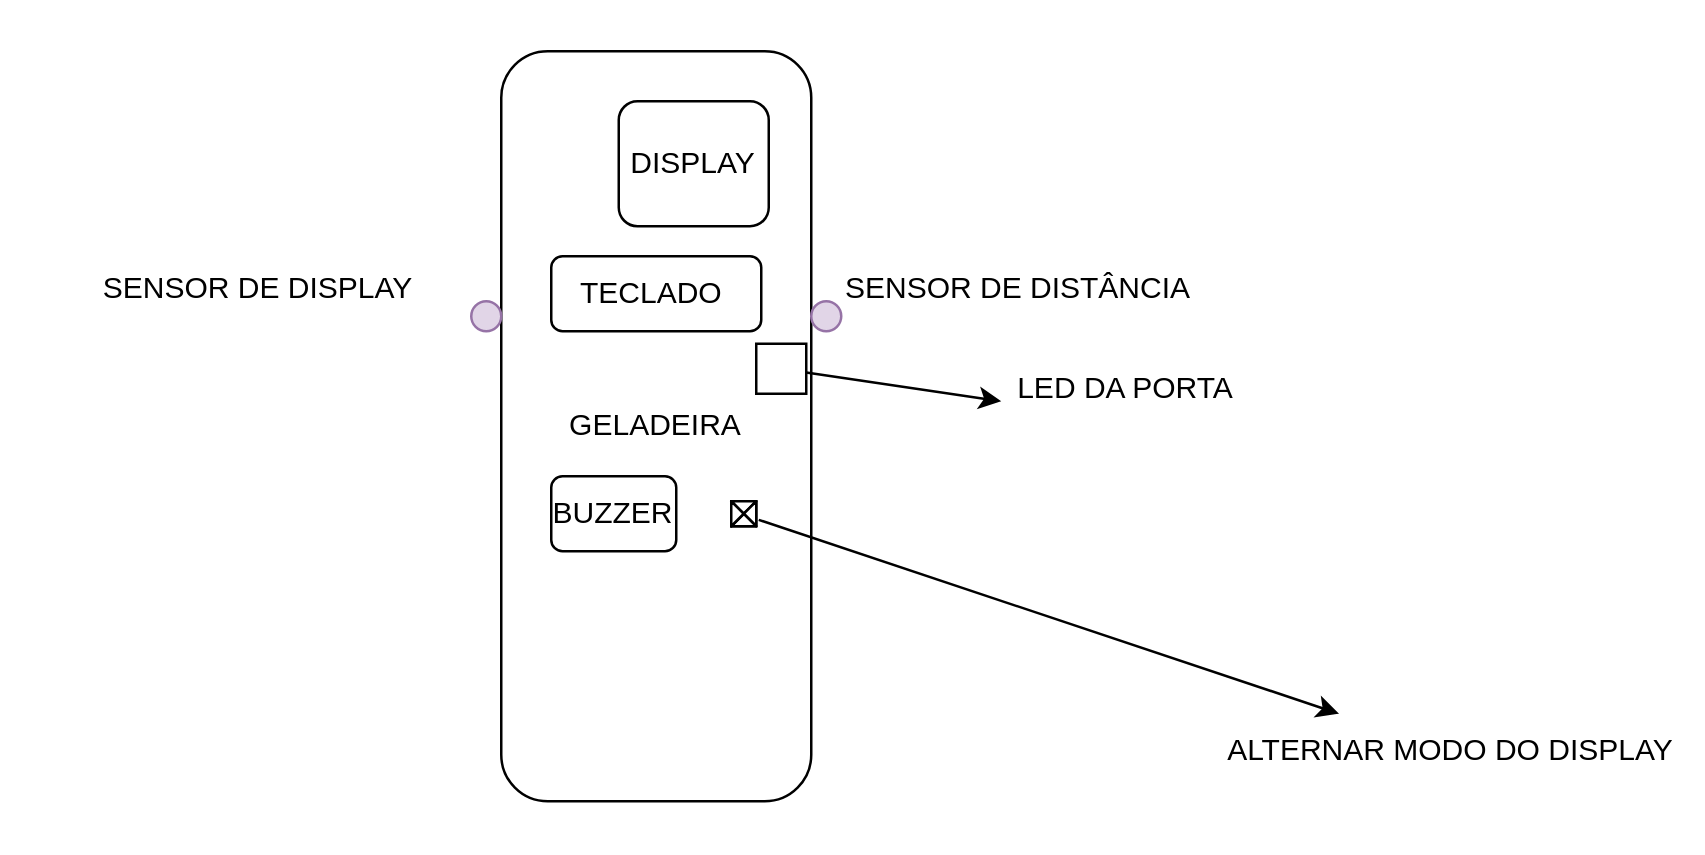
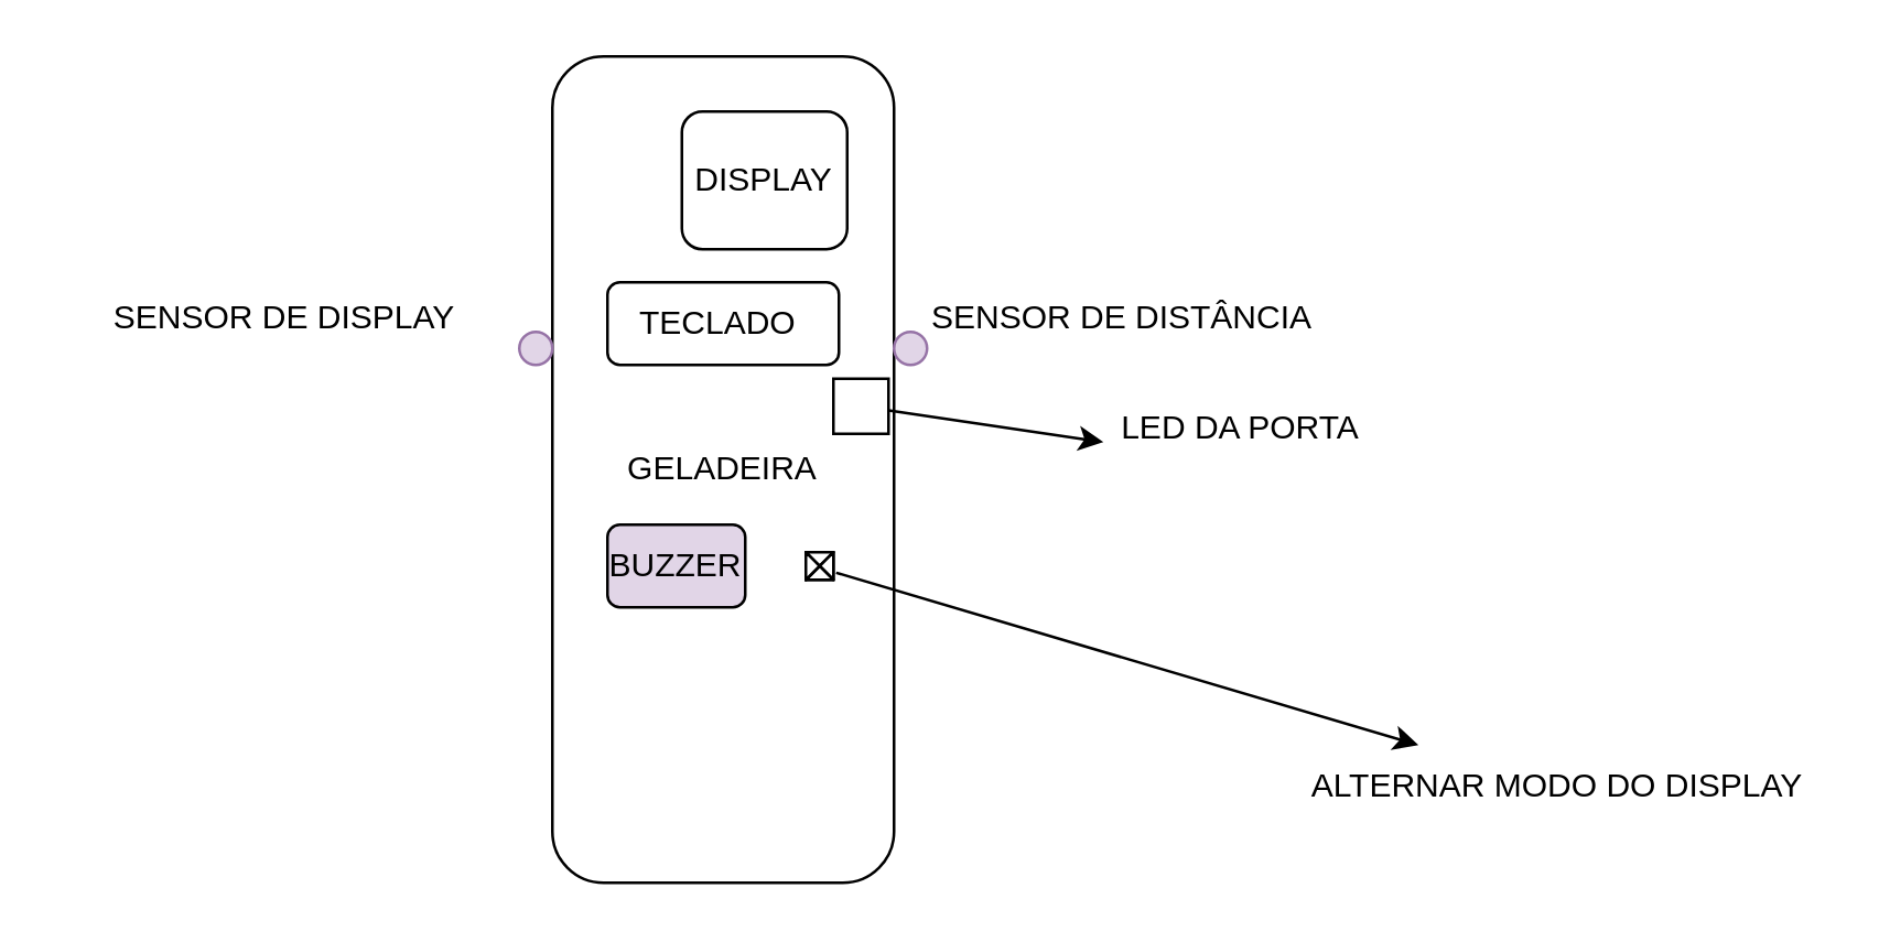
  <mxCell id="0" />
  <mxCell id="1" parent="0" />
  <mxCell id="2" value="GELADEIRA" style="rounded=1;whiteSpace=wrap;html=1;" vertex="1" parent="1"><mxGeometry x="200" y="20" width="124" height="300" as="geometry" /></mxCell>
  <mxCell id="3" value="" style="ellipse;whiteSpace=wrap;html=1;fillColor=#e1d5e7;strokeColor=#9673a6;direction=south;" vertex="1" parent="1"><mxGeometry x="324" y="120" width="12" height="12" as="geometry" /></mxCell>
  <mxCell id="4" value="SENSOR DE DISTÂNCIA" style="text;html=1;align=center;verticalAlign=middle;whiteSpace=wrap;rounded=0;" vertex="1" parent="1"><mxGeometry x="324" y="100" width="166" height="30" as="geometry" /></mxCell>
  <mxCell id="5" value="DISPLAY" style="rounded=1;whiteSpace=wrap;html=1;" vertex="1" parent="1"><mxGeometry x="247" y="40" width="60" height="50" as="geometry" /></mxCell>
  <mxCell id="6" value="TECLADO&amp;nbsp;" style="whiteSpace=wrap;html=1;rounded=1;" vertex="1" parent="1"><mxGeometry x="220" y="102" width="84" height="30" as="geometry" /></mxCell>
  <mxCell id="7" value="" style="labelPosition=center;verticalLabelPosition=middle;align=center;html=1;shape=mxgraph.basic.button;dx=10;whiteSpace=wrap;" vertex="1" parent="1"><mxGeometry x="292" y="200" width="10" height="10" as="geometry" /></mxCell>
- <mxCell id="8" value="ALTERNAR MODO DO DISPLAY" style="text;html=1;align=center;verticalAlign=middle;whiteSpace=wrap;rounded=0;" vertex="1" parent="1"><mxGeometry x="485" y="285" width="190" height="30" as="geometry" /></mxCell>
- <mxCell id="9" value="BUZZER" style="rounded=1;whiteSpace=wrap;html=1;" vertex="1" parent="1"><mxGeometry x="220" y="190" width="50" height="30" as="geometry" /></mxCell>
+ <mxCell id="8" value="ALTERNAR MODO DO DISPLAY" style="text;html=1;align=center;verticalAlign=middle;whiteSpace=wrap;rounded=0;" vertex="1" parent="1"><mxGeometry x="470" y="270" width="190" height="30" as="geometry" /></mxCell>
+ <mxCell id="9" value="BUZZER" style="rounded=1;whiteSpace=wrap;html=1;fillColor=#e1d5e7;" vertex="1" parent="1"><mxGeometry x="220" y="190" width="50" height="30" as="geometry" /></mxCell>
  <mxCell id="10" value="" style="ellipse;whiteSpace=wrap;html=1;fillColor=#e1d5e7;strokeColor=#9673a6;direction=south;" vertex="1" parent="1"><mxGeometry x="188" y="120" width="12" height="12" as="geometry" /></mxCell>
  <mxCell id="11" value="SENSOR DE DISPLAY" style="text;html=1;align=center;verticalAlign=middle;whiteSpace=wrap;rounded=0;" vertex="1" parent="1"><mxGeometry x="20" y="100" width="166" height="30" as="geometry" /></mxCell>
  <mxCell id="12" value="" style="rounded=0;whiteSpace=wrap;html=1;" vertex="1" parent="1"><mxGeometry x="302" y="137" width="20" height="20" as="geometry" /></mxCell>
  <mxCell id="13" value="" style="endArrow=classic;html=1;rounded=0;exitX=1.1;exitY=0.743;exitDx=0;exitDy=0;exitPerimeter=0;" edge="1" parent="1" source="7" target="8"><mxGeometry width="50" height="50" relative="1" as="geometry"><mxPoint x="270" y="290" as="sourcePoint" /><mxPoint x="320" y="240" as="targetPoint" /></mxGeometry></mxCell>
  <mxCell id="14" value="" style="endArrow=classic;html=1;rounded=0;" edge="1" parent="1" source="12"><mxGeometry width="50" height="50" relative="1" as="geometry"><mxPoint x="440" y="200" as="sourcePoint" /><mxPoint x="400" y="160" as="targetPoint" /></mxGeometry></mxCell>
  <mxCell id="15" value="LED DA PORTA" style="text;html=1;align=center;verticalAlign=middle;whiteSpace=wrap;rounded=0;" vertex="1" parent="1"><mxGeometry x="400" y="140" width="100" height="30" as="geometry" /></mxCell>
